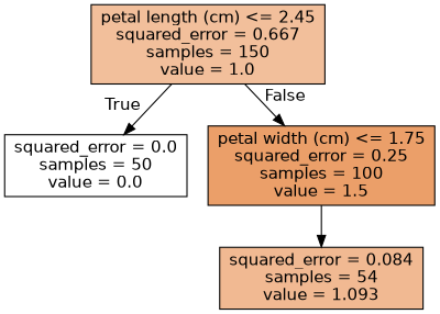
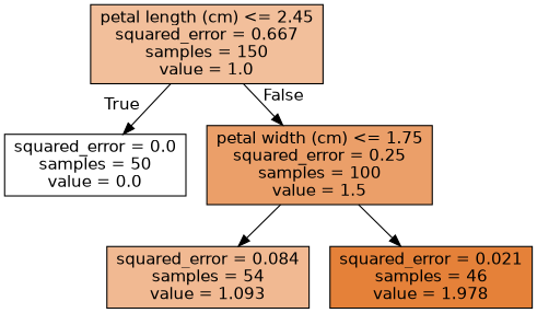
  digraph {
    node [color=black fontname=helvetica shape=box style=filled]
    edge [fontname=helvetica]
    n1 [fillcolor="#f2bf9b" label="petal length (cm) <= 2.45\nsquared_error = 0.667\nsamples = 150\nvalue = 1.0"]
    n2 [fillcolor="#ffffff" label="squared_error = 0.0\nsamples = 50\nvalue = 0.0"]
    n3 [fillcolor="#eb9f69" label="petal width (cm) <= 1.75\nsquared_error = 0.25\nsamples = 100\nvalue = 1.5"]
    n4 [fillcolor="#f1b992" label="squared_error = 0.084\nsamples = 54\nvalue = 1.093"]
+   n5 [fillcolor="#e58139" label="squared_error = 0.021\nsamples = 46\nvalue = 1.978"]
    n1 -> n2 [headlabel=True labelangle=45 labeldistance=2.5]
    n1 -> n3 [headlabel=False labelangle=-45 labeldistance=2.5]
    n3 -> n4
+   n3 -> n5
  }
